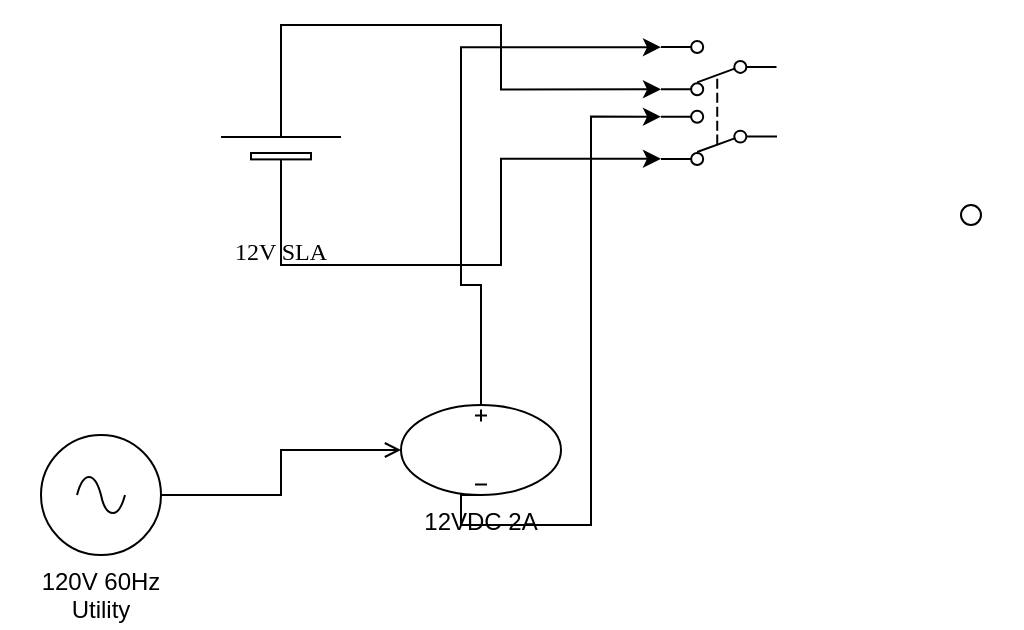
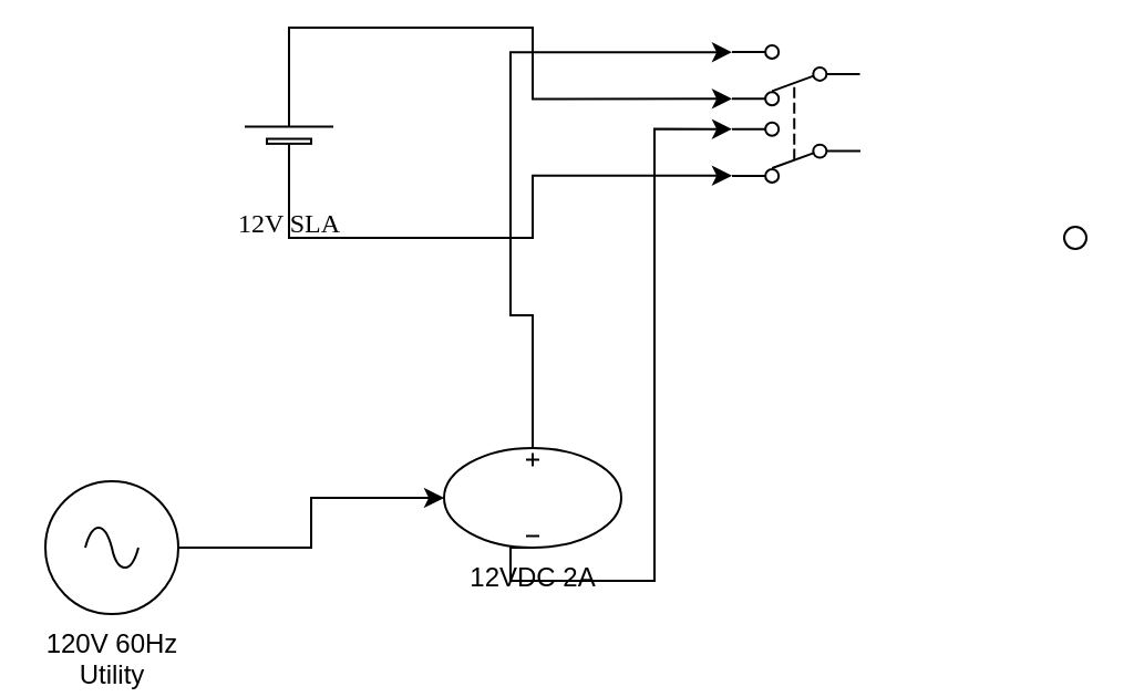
  <mxCell id="0" />
  <mxCell id="1" parent="0" />
  <mxCell id="2" style="edgeStyle=orthogonalEdgeStyle;rounded=0;orthogonalLoop=1;jettySize=auto;html=1;exitX=1;exitY=0.5;exitDx=0;exitDy=0;exitPerimeter=0;entryX=1;entryY=0.61;entryDx=0;entryDy=0;entryPerimeter=0;" parent="1" source="4" target="10" edge="1"><mxGeometry relative="1" as="geometry" /></mxCell>
  <mxCell id="3" style="edgeStyle=orthogonalEdgeStyle;rounded=0;orthogonalLoop=1;jettySize=auto;html=1;exitX=0;exitY=0.5;exitDx=0;exitDy=0;exitPerimeter=0;entryX=1;entryY=0.05;entryDx=0;entryDy=0;entryPerimeter=0;" parent="1" source="4" target="10" edge="1"><mxGeometry relative="1" as="geometry" /></mxCell>
- <mxCell id="4" value="12V SLA" style="verticalLabelPosition=bottom;shadow=0;dashed=0;align=center;fillColor=default;html=1;verticalAlign=top;strokeWidth=1;shape=mxgraph.electrical.miscellaneous.monocell_battery;rounded=1;comic=0;labelBackgroundColor=none;fontFamily=Verdana;fontSize=12;flipH=1;direction=north;" parent="1" vertex="1"><mxGeometry x="110" y="32" width="60" height="80" as="geometry" /></mxCell>
- <mxCell id="5" style="edgeStyle=orthogonalEdgeStyle;rounded=0;orthogonalLoop=1;jettySize=auto;html=1;entryX=0;entryY=0.5;entryDx=0;entryDy=0;entryPerimeter=0;endArrow=open;" parent="1" source="6" target="9" edge="1"><mxGeometry relative="1" as="geometry" /></mxCell>
+ <mxCell id="4" value="12V SLA" style="verticalLabelPosition=bottom;shadow=0;dashed=0;align=center;fillColor=default;html=1;verticalAlign=top;strokeWidth=1;shape=mxgraph.electrical.miscellaneous.monocell_battery;rounded=1;comic=0;labelBackgroundColor=none;fontFamily=Verdana;fontSize=12;flipH=1;direction=north;" parent="1" vertex="1"><mxGeometry x="110" y="32" width="40" height="55" as="geometry" /></mxCell>
+ <mxCell id="5" style="edgeStyle=orthogonalEdgeStyle;rounded=0;orthogonalLoop=1;jettySize=auto;html=1;entryX=0;entryY=0.5;entryDx=0;entryDy=0;entryPerimeter=0;" parent="1" source="6" target="9" edge="1"><mxGeometry relative="1" as="geometry" /></mxCell>
  <mxCell id="6" value="120V 60Hz&lt;br&gt;Utility" style="pointerEvents=1;verticalLabelPosition=bottom;shadow=0;dashed=0;align=center;html=1;verticalAlign=top;shape=mxgraph.electrical.signal_sources.source;aspect=fixed;points=[[0.5,0,0],[1,0.5,0],[0.5,1,0],[0,0.5,0]];elSignalType=ac;fillColor=default;" parent="1" vertex="1"><mxGeometry x="20" y="217" width="60" height="60" as="geometry" /></mxCell>
  <mxCell id="7" style="edgeStyle=orthogonalEdgeStyle;rounded=0;orthogonalLoop=1;jettySize=auto;html=1;exitX=0.5;exitY=0;exitDx=0;exitDy=0;exitPerimeter=0;entryX=1;entryY=0.95;entryDx=0;entryDy=0;entryPerimeter=0;" parent="1" source="9" target="10" edge="1"><mxGeometry relative="1" as="geometry"><Array as="points"><mxPoint x="230" y="142" /><mxPoint x="230" y="23" /></Array></mxGeometry></mxCell>
  <mxCell id="8" style="edgeStyle=orthogonalEdgeStyle;rounded=0;orthogonalLoop=1;jettySize=auto;html=1;exitX=0.5;exitY=1;exitDx=0;exitDy=0;exitPerimeter=0;entryX=1;entryY=0.39;entryDx=0;entryDy=0;entryPerimeter=0;" parent="1" source="9" target="10" edge="1"><mxGeometry relative="1" as="geometry"><Array as="points"><mxPoint x="230" y="262" /><mxPoint x="295" y="262" /><mxPoint x="295" y="58" /></Array></mxGeometry></mxCell>
  <mxCell id="9" value="12VDC 2A" style="pointerEvents=1;verticalLabelPosition=bottom;shadow=0;dashed=0;align=center;html=1;verticalAlign=top;shape=mxgraph.electrical.signal_sources.source;aspect=fixed;points=[[0.5,0,0],[1,0.5,0],[0.5,1,0],[0,0.5,0]];elSignalType=dc3;fillColor=default;horizontal=1;" parent="1" vertex="1"><mxGeometry x="200" y="202" width="80" height="45" as="geometry" /></mxCell>
  <mxCell id="10" value="" style="pointerEvents=1;verticalLabelPosition=bottom;shadow=0;dashed=0;align=center;html=1;verticalAlign=top;shape=mxgraph.electrical.electro-mechanical.dpdt2;fillColor=default;direction=west;" parent="1" vertex="1"><mxGeometry x="330" y="20" width="58" height="62" as="geometry" /></mxCell>
  <mxCell id="11" value="" style="verticalLabelPosition=bottom;shadow=0;dashed=0;align=center;html=1;verticalAlign=top;strokeWidth=1;shape=ellipse;" vertex="1" parent="1"><mxGeometry x="480" y="102" width="10" height="10" as="geometry" /></mxCell>
